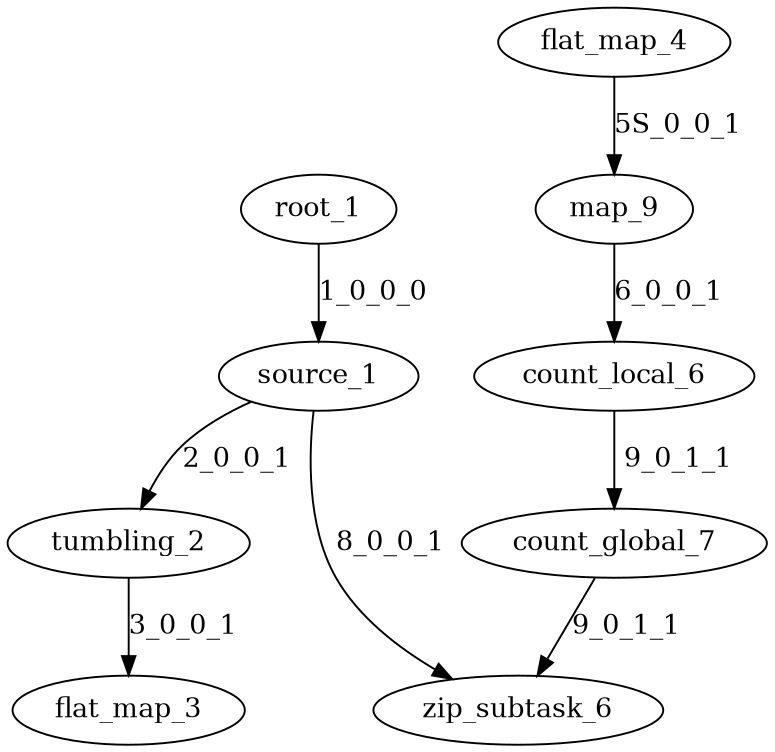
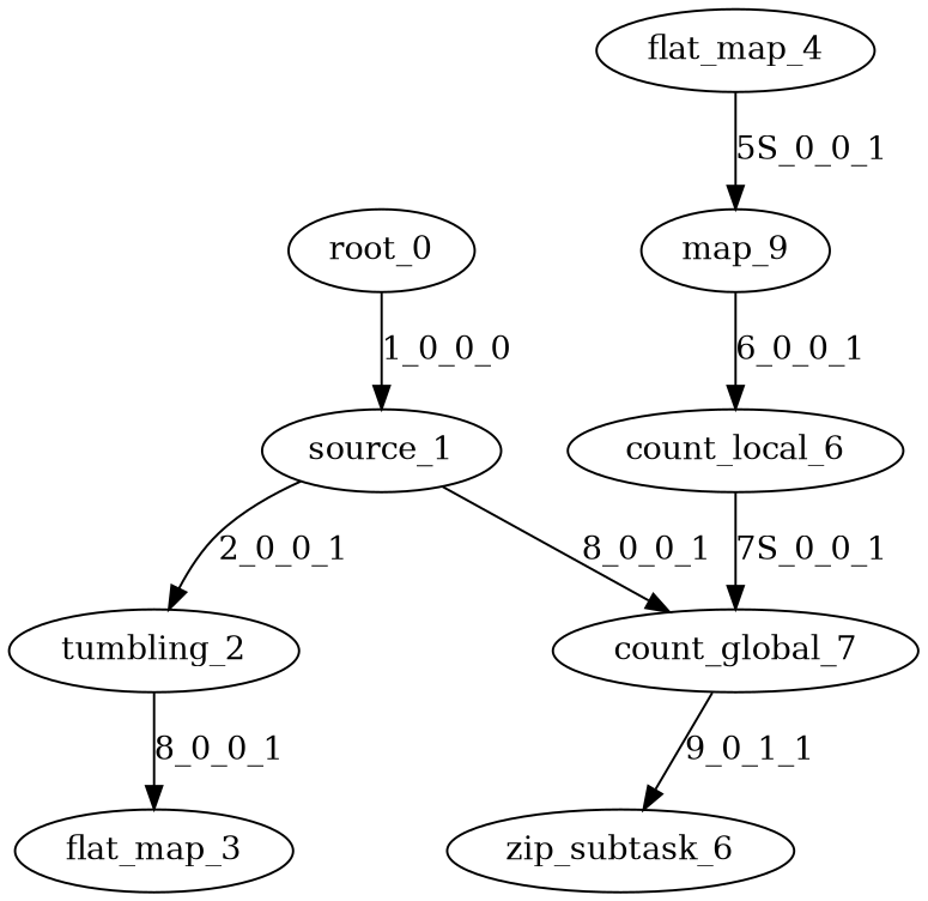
  digraph {
-   n1 [label=root_1]
+   n1 [label=root_0]
    n2 [label=source_1]
    n3 [label=tumbling_2]
    n4 [label=zip_subtask_6]
    n5 [label=flat_map_3]
    n6 [label=flat_map_4]
    n7 [label=map_9]
    n8 [label=count_local_6]
    n9 [label=count_global_7]
    n1 -> n2 [label="1_0_0_0"]
    n2 -> n3 [label="2_0_0_1"]
-   n2 -> n4 [label="8_0_0_1"]
-   n3 -> n5 [label="3_0_0_1"]
+   n2 -> n9 [label="8_0_0_1"]
+   n3 -> n5 [label="8_0_0_1"]
    n6 -> n7 [label="5S_0_0_1"]
    n7 -> n8 [label="6_0_0_1"]
-   n8 -> n9 [label="9_0_1_1"]
+   n8 -> n9 [label="7S_0_0_1"]
    n9 -> n4 [label="9_0_1_1"]
  }
